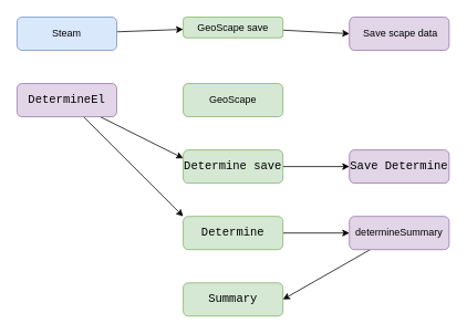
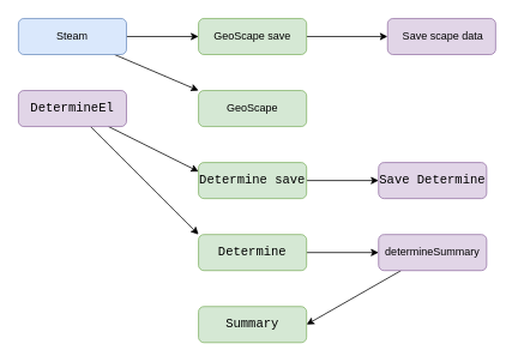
  <mxCell id="0" />
  <mxCell id="1" parent="0" />
  <mxCell id="2" style="edgeStyle=none;rounded=0;orthogonalLoop=1;jettySize=auto;html=1;entryX=0;entryY=0.5;entryDx=0;entryDy=0;" edge="1" parent="1"><mxGeometry relative="1" as="geometry"><mxPoint x="400" y="200" as="sourcePoint" /><mxPoint x="400" y="200" as="targetPoint" /></mxGeometry></mxCell>
  <mxCell id="3" style="edgeStyle=none;rounded=0;orthogonalLoop=1;jettySize=auto;html=1;" edge="1" parent="1" source="5" target="7"><mxGeometry relative="1" as="geometry" /></mxCell>
+ <mxCell id="4" style="edgeStyle=none;rounded=0;orthogonalLoop=1;jettySize=auto;html=1;entryX=0;entryY=0;entryDx=0;entryDy=0;" edge="1" parent="1" source="5" target="9"><mxGeometry relative="1" as="geometry" /></mxCell>
  <mxCell id="5" value="Steam" style="rounded=1;whiteSpace=wrap;html=1;fillColor=#dae8fc;strokeColor=#6c8ebf;" vertex="1" parent="1"><mxGeometry x="20" y="20" width="120" height="40" as="geometry" /></mxCell>
  <mxCell id="6" style="edgeStyle=none;rounded=0;orthogonalLoop=1;jettySize=auto;html=1;entryX=0;entryY=0.5;entryDx=0;entryDy=0;" edge="1" parent="1" source="7" target="8"><mxGeometry relative="1" as="geometry" /></mxCell>
- <mxCell id="7" value="GeoScape save" style="rounded=1;whiteSpace=wrap;html=1;fillColor=#d5e8d4;strokeColor=#82b366;" vertex="1" parent="1"><mxGeometry x="220" y="20" width="120" height="25" as="geometry" /></mxCell>
- <mxCell id="8" value="&amp;nbsp;Save scape data" style="rounded=1;whiteSpace=wrap;html=1;fillColor=#e1d5e7;strokeColor=#9673a6;" vertex="1" parent="1"><mxGeometry x="420" y="20" width="120" height="40" as="geometry" /></mxCell>
+ <mxCell id="7" value="GeoScape save" style="rounded=1;whiteSpace=wrap;html=1;fillColor=#d5e8d4;strokeColor=#82b366;" vertex="1" parent="1"><mxGeometry x="220" y="20" width="120" height="40" as="geometry" /></mxCell>
+ <mxCell id="8" value="&amp;nbsp;Save scape data" style="rounded=1;whiteSpace=wrap;html=1;fillColor=#e1d5e7;strokeColor=#9673a6;" vertex="1" parent="1"><mxGeometry x="430" y="20" width="120" height="40" as="geometry" /></mxCell>
  <mxCell id="9" value="&lt;span&gt;GeoScape&lt;/span&gt;" style="rounded=1;whiteSpace=wrap;html=1;fillColor=#d5e8d4;strokeColor=#82b366;" vertex="1" parent="1"><mxGeometry x="220" y="100" width="120" height="40" as="geometry" /></mxCell>
  <mxCell id="10" style="edgeStyle=none;rounded=0;orthogonalLoop=1;jettySize=auto;html=1;entryX=0;entryY=0.25;entryDx=0;entryDy=0;" edge="1" parent="1" source="12" target="14"><mxGeometry relative="1" as="geometry" /></mxCell>
  <mxCell id="11" style="edgeStyle=none;rounded=0;orthogonalLoop=1;jettySize=auto;html=1;entryX=0;entryY=0;entryDx=0;entryDy=0;" edge="1" parent="1" source="12" target="20"><mxGeometry relative="1" as="geometry" /></mxCell>
  <mxCell id="12" value="&lt;span style=&quot;font-family: &amp;#34;consolas&amp;#34; , &amp;#34;courier new&amp;#34; , monospace ; font-size: 14px&quot;&gt;DetermineEl&lt;/span&gt;" style="rounded=1;whiteSpace=wrap;html=1;fillColor=#e1d5e7;strokeColor=#9673a6;" vertex="1" parent="1"><mxGeometry x="20" y="100" width="120" height="40" as="geometry" /></mxCell>
  <mxCell id="13" style="edgeStyle=none;rounded=0;orthogonalLoop=1;jettySize=auto;html=1;entryX=0;entryY=0.5;entryDx=0;entryDy=0;" edge="1" parent="1" source="14" target="18"><mxGeometry relative="1" as="geometry" /></mxCell>
  <mxCell id="14" value="&lt;span style=&quot;font-family: &amp;#34;consolas&amp;#34; , &amp;#34;courier new&amp;#34; , monospace ; font-size: 14px&quot;&gt;Determine save&lt;/span&gt;" style="rounded=1;whiteSpace=wrap;html=1;fillColor=#d5e8d4;strokeColor=#82b366;" vertex="1" parent="1"><mxGeometry x="220" y="180" width="120" height="40" as="geometry" /></mxCell>
  <mxCell id="15" style="edgeStyle=none;rounded=0;orthogonalLoop=1;jettySize=auto;html=1;entryX=1;entryY=0.5;entryDx=0;entryDy=0;" edge="1" parent="1" source="16" target="17"><mxGeometry relative="1" as="geometry" /></mxCell>
  <mxCell id="16" value="&lt;span&gt;determineSummary&lt;/span&gt;" style="rounded=1;whiteSpace=wrap;html=1;fillColor=#e1d5e7;strokeColor=#9673a6;" vertex="1" parent="1"><mxGeometry x="420" y="260" width="120" height="40" as="geometry" /></mxCell>
  <mxCell id="17" value="&lt;span style=&quot;font-family: &amp;#34;consolas&amp;#34; , &amp;#34;courier new&amp;#34; , monospace ; font-size: 14px&quot;&gt;Summary&lt;/span&gt;" style="rounded=1;whiteSpace=wrap;html=1;fillColor=#d5e8d4;strokeColor=#82b366;" vertex="1" parent="1"><mxGeometry x="220" y="340" width="120" height="40" as="geometry" /></mxCell>
  <mxCell id="18" value="&lt;span style=&quot;font-family: &amp;#34;consolas&amp;#34; , &amp;#34;courier new&amp;#34; , monospace ; font-size: 14px&quot;&gt;Save Determine&lt;/span&gt;" style="rounded=1;whiteSpace=wrap;html=1;fillColor=#e1d5e7;strokeColor=#9673a6;" vertex="1" parent="1"><mxGeometry x="420" y="180" width="120" height="40" as="geometry" /></mxCell>
  <mxCell id="19" value="" style="edgeStyle=none;rounded=0;orthogonalLoop=1;jettySize=auto;html=1;" edge="1" parent="1" source="20" target="16"><mxGeometry relative="1" as="geometry" /></mxCell>
  <mxCell id="20" value="&lt;span style=&quot;font-family: &amp;#34;consolas&amp;#34; , &amp;#34;courier new&amp;#34; , monospace ; font-size: 14px&quot;&gt;Determine&lt;/span&gt;" style="rounded=1;whiteSpace=wrap;html=1;fillColor=#d5e8d4;strokeColor=#82b366;" vertex="1" parent="1"><mxGeometry x="220" y="260" width="120" height="40" as="geometry" /></mxCell>
